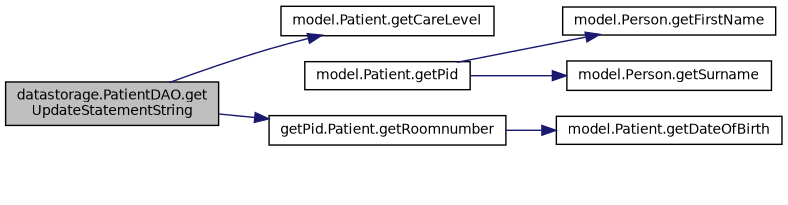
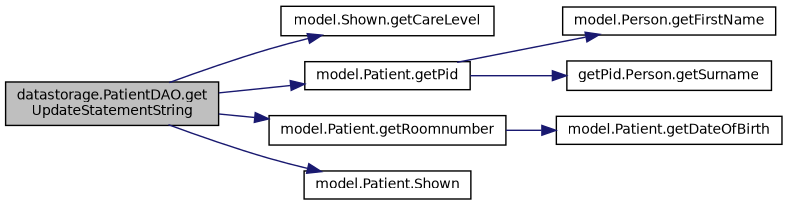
  digraph {
    rankdir=LR
    node [color=black fillcolor=white fontname=Helvetica fontsize=10 shape=record style=filled]
    edge [color=midnightblue fontname=Helvetica fontsize=10 labelfontname=Helvetica labelfontsize=10 style=solid]
    n1 [fillcolor=grey75 fontcolor=black height=0.2 label="datastorage.PatientDAO.get\lUpdateStatementString" width=0.4]
-   n2 [height=0.2 label="model.Patient.getCareLevel" width=0.4]
+   n2 [height=0.2 label="model.Shown.getCareLevel" width=0.4]
    n3 [height=0.2 label="model.Patient.getPid" width=0.4]
-   n4 [height=0.2 label="getPid.Patient.getRoomnumber" width=0.4]
+   n4 [height=0.2 label="model.Patient.getRoomnumber" width=0.4]
+   n5 [height=0.2 label="model.Patient.Shown" width=0.4]
    n6 [height=0.2 label="model.Patient.getDateOfBirth" width=0.4]
    n7 [height=0.2 label="model.Person.getFirstName" width=0.4]
-   n8 [height=0.2 label="model.Person.getSurname" width=0.4]
+   n8 [height=0.2 label="getPid.Person.getSurname" width=0.4]
    n1 -> n2
+   n1 -> n3
    n1 -> n4
+   n1 -> n5
    n3 -> n7
    n3 -> n8
    n4 -> n6
  }
